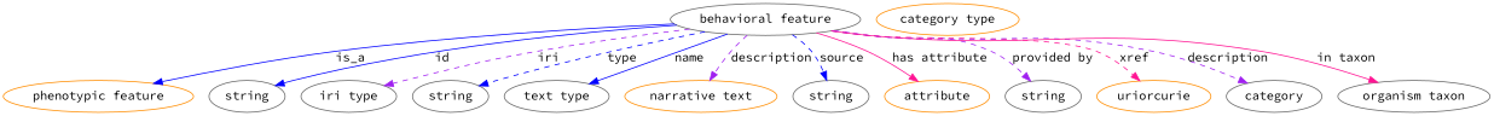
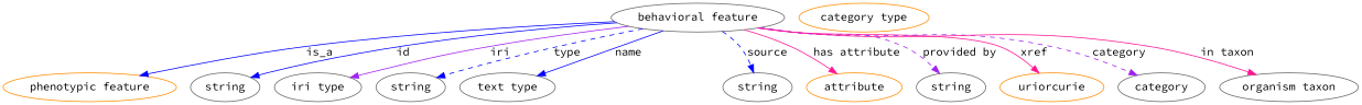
  digraph {
    fontname="Source Code Pro"
    node [color=gray40 fontname="Source Code Pro"]
    edge [color=blue fontname="Source Code Pro" style=dashed]
    n1 [height=0.5 label="behavioral feature" width=2.672]
    "phenotypic feature" [color=darkorange height=0.5 width=2.7442]
    n3 [height=0.5 label=string width=1.0652]
    n4 [height=0.5 label="iri type" width=1.2277]
    n5 [height=0.5 label=string width=1.0652]
    n6 [height=0.5 label="text type" width=1.5707]
-   n7 [color=darkorange height=0.5 label="narrative text" width=2.0943]
    n8 [height=0.5 label=string width=1.0652]
    n9 [color=darkorange height=0.5 label=attribute width=1.4443]
    n10 [height=0.5 label=string width=1.0652]
    n11 [color=darkorange height=0.5 label=uriorcurie width=1.5887]
    category [height=0.5 width=1.4263]
    n13 [height=0.5 label="organism taxon" width=2.3109]
    n14 [color=darkorange height=0.5 label="category type" width=2.0762]
    n1 -> "phenotypic feature" [label=is_a style=solid]
    n1 -> n3 [label=id style=solid]
-   n1 -> n4 [color=purple label=iri]
+   n1 -> n4 [color=purple label=iri style=solid]
    n1 -> n5 [label=type]
    n1 -> n6 [label=name style=solid]
-   n1 -> n7 [color=purple label=description]
    n1 -> n8 [label=source]
    n1 -> n9 [color=deeppink label="has attribute" style=solid]
    n1 -> n10 [color=purple label="provided by"]
-   n1 -> n11 [color=deeppink label=xref]
-   n1 -> category [color=purple label=description]
+   n1 -> n11 [color=deeppink label=xref style=solid]
+   n1 -> category [color=purple label=category]
    n1 -> n13 [color=deeppink label="in taxon" style=solid]
  }
